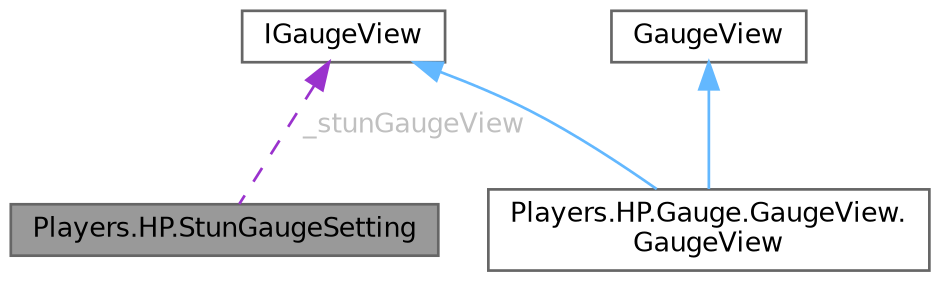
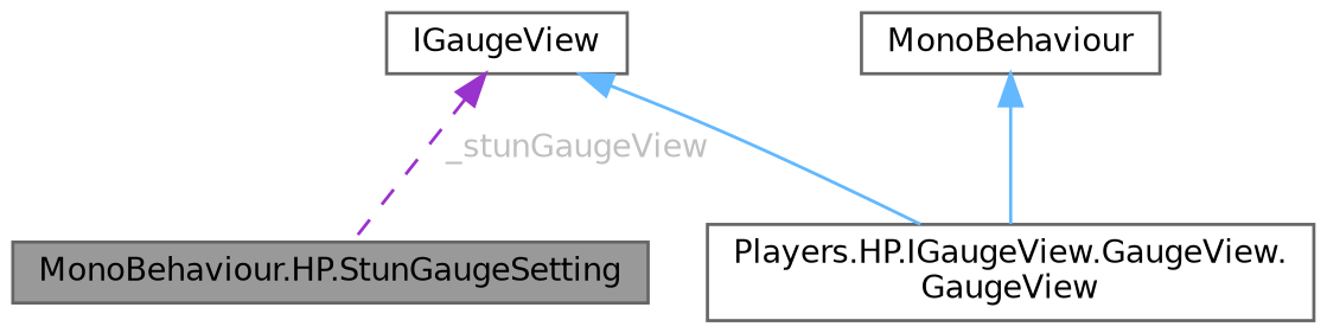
  digraph {
    node [color=gray40 fillcolor=white fontname=Helvetica fontsize=10 shape=box style=filled]
    edge [color=steelblue1 dir=back fontname=Helvetica fontsize=10 labelfontname=Helvetica labelfontsize=10 style=solid]
-   n1 [fillcolor=grey60 fontcolor=black height=0.2 label="Players.HP.StunGaugeSetting" width=0.4]
-   n2 [height=0.2 label="Players.HP.Gauge.GaugeView.\lGaugeView" width=0.4]
-   n3 [height=0.2 label=GaugeView width=0.4]
+   n1 [fillcolor=grey60 fontcolor=black height=0.2 label="MonoBehaviour.HP.StunGaugeSetting" width=0.4]
+   n2 [height=0.2 label="Players.HP.IGaugeView.GaugeView.\lGaugeView" width=0.4]
+   n3 [height=0.2 label=MonoBehaviour width=0.4]
    n4 [height=0.2 label=IGaugeView width=0.4]
    n3 -> n2
    n4 -> n1 [color=darkorchid3 fontcolor=grey label=" _stunGaugeView" style=dashed]
    n4 -> n2
  }
